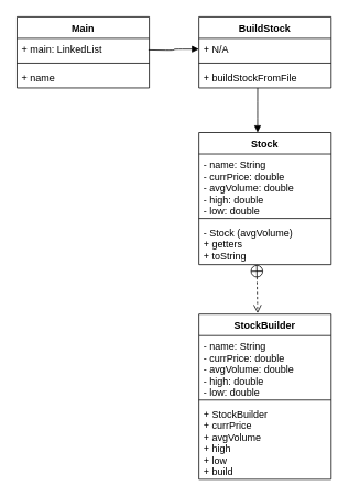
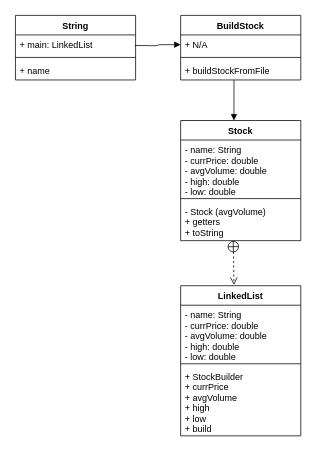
  <mxCell id="0" />
  <mxCell id="1" parent="0" />
- <mxCell id="2" value="Main" style="swimlane;fontStyle=1;align=center;verticalAlign=top;childLayout=stackLayout;horizontal=1;startSize=26;horizontalStack=0;resizeParent=1;resizeParentMax=0;resizeLast=0;collapsible=1;marginBottom=0;" vertex="1" parent="1"><mxGeometry x="20" y="20" width="160" height="86" as="geometry" /></mxCell>
+ <mxCell id="2" value="String" style="swimlane;fontStyle=1;align=center;verticalAlign=top;childLayout=stackLayout;horizontal=1;startSize=26;horizontalStack=0;resizeParent=1;resizeParentMax=0;resizeLast=0;collapsible=1;marginBottom=0;" vertex="1" parent="1"><mxGeometry x="20" y="20" width="160" height="86" as="geometry" /></mxCell>
  <mxCell id="3" value="+ main: LinkedList" style="text;strokeColor=none;fillColor=none;align=left;verticalAlign=top;spacingLeft=4;spacingRight=4;overflow=hidden;rotatable=0;points=[[0,0.5],[1,0.5]];portConstraint=eastwest;" vertex="1" parent="2"><mxGeometry y="26" width="160" height="26" as="geometry" /></mxCell>
  <mxCell id="4" value="" style="line;strokeWidth=1;fillColor=none;align=left;verticalAlign=middle;spacingTop=-1;spacingLeft=3;spacingRight=3;rotatable=0;labelPosition=right;points=[];portConstraint=eastwest;" vertex="1" parent="2"><mxGeometry y="52" width="160" height="8" as="geometry" /></mxCell>
  <mxCell id="5" value="+ name" style="text;strokeColor=none;fillColor=none;align=left;verticalAlign=top;spacingLeft=4;spacingRight=4;overflow=hidden;rotatable=0;points=[[0,0.5],[1,0.5]];portConstraint=eastwest;" vertex="1" parent="2"><mxGeometry y="60" width="160" height="26" as="geometry" /></mxCell>
  <mxCell id="6" value="" style="endArrow=block;endFill=1;html=1;edgeStyle=orthogonalEdgeStyle;align=left;verticalAlign=top;entryX=0;entryY=0.5;entryDx=0;entryDy=0;" edge="1" parent="2" target="8"><mxGeometry x="-1" relative="1" as="geometry"><mxPoint x="159" y="40" as="sourcePoint" /><mxPoint x="159" y="150" as="targetPoint" /></mxGeometry></mxCell>
  <mxCell id="7" value="BuildStock" style="swimlane;fontStyle=1;align=center;verticalAlign=top;childLayout=stackLayout;horizontal=1;startSize=26;horizontalStack=0;resizeParent=1;resizeParentMax=0;resizeLast=0;collapsible=1;marginBottom=0;" vertex="1" parent="1"><mxGeometry x="240" y="20" width="160" height="86" as="geometry" /></mxCell>
  <mxCell id="8" value="+ N/A" style="text;strokeColor=none;fillColor=none;align=left;verticalAlign=top;spacingLeft=4;spacingRight=4;overflow=hidden;rotatable=0;points=[[0,0.5],[1,0.5]];portConstraint=eastwest;" vertex="1" parent="7"><mxGeometry y="26" width="160" height="26" as="geometry" /></mxCell>
  <mxCell id="9" value="" style="line;strokeWidth=1;fillColor=none;align=left;verticalAlign=middle;spacingTop=-1;spacingLeft=3;spacingRight=3;rotatable=0;labelPosition=right;points=[];portConstraint=eastwest;" vertex="1" parent="7"><mxGeometry y="52" width="160" height="8" as="geometry" /></mxCell>
  <mxCell id="10" value="+ buildStockFromFile" style="text;strokeColor=none;fillColor=none;align=left;verticalAlign=top;spacingLeft=4;spacingRight=4;overflow=hidden;rotatable=0;points=[[0,0.5],[1,0.5]];portConstraint=eastwest;" vertex="1" parent="7"><mxGeometry y="60" width="160" height="26" as="geometry" /></mxCell>
  <mxCell id="11" value="Stock" style="swimlane;fontStyle=1;align=center;verticalAlign=top;childLayout=stackLayout;horizontal=1;startSize=26;horizontalStack=0;resizeParent=1;resizeParentMax=0;resizeLast=0;collapsible=1;marginBottom=0;" vertex="1" parent="1"><mxGeometry x="240" y="160" width="160" height="160" as="geometry" /></mxCell>
  <mxCell id="12" value="- name: String&#10;- currPrice: double&#10;- avgVolume: double&#10;- high: double&#10;- low: double" style="text;strokeColor=none;fillColor=none;align=left;verticalAlign=top;spacingLeft=4;spacingRight=4;overflow=hidden;rotatable=0;points=[[0,0.5],[1,0.5]];portConstraint=eastwest;" vertex="1" parent="11"><mxGeometry y="26" width="160" height="74" as="geometry" /></mxCell>
  <mxCell id="13" value="" style="line;strokeWidth=1;fillColor=none;align=left;verticalAlign=middle;spacingTop=-1;spacingLeft=3;spacingRight=3;rotatable=0;labelPosition=right;points=[];portConstraint=eastwest;" vertex="1" parent="11"><mxGeometry y="100" width="160" height="8" as="geometry" /></mxCell>
  <mxCell id="14" value="- Stock (avgVolume)&#10;+ getters&#10;+ toString&#10;&#10;" style="text;strokeColor=none;fillColor=none;align=left;verticalAlign=top;spacingLeft=4;spacingRight=4;overflow=hidden;rotatable=0;points=[[0,0.5],[1,0.5]];portConstraint=eastwest;" vertex="1" parent="11"><mxGeometry y="108" width="160" height="52" as="geometry" /></mxCell>
- <mxCell id="15" value="StockBuilder" style="swimlane;fontStyle=1;align=center;verticalAlign=top;childLayout=stackLayout;horizontal=1;startSize=26;horizontalStack=0;resizeParent=1;resizeParentMax=0;resizeLast=0;collapsible=1;marginBottom=0;" vertex="1" parent="1"><mxGeometry x="240" y="380" width="160" height="200" as="geometry" /></mxCell>
+ <mxCell id="15" value="LinkedList" style="swimlane;fontStyle=1;align=center;verticalAlign=top;childLayout=stackLayout;horizontal=1;startSize=26;horizontalStack=0;resizeParent=1;resizeParentMax=0;resizeLast=0;collapsible=1;marginBottom=0;" vertex="1" parent="1"><mxGeometry x="240" y="380" width="160" height="200" as="geometry" /></mxCell>
  <mxCell id="16" value="- name: String&#10;- currPrice: double&#10;- avgVolume: double&#10;- high: double&#10;- low: double" style="text;strokeColor=none;fillColor=none;align=left;verticalAlign=top;spacingLeft=4;spacingRight=4;overflow=hidden;rotatable=0;points=[[0,0.5],[1,0.5]];portConstraint=eastwest;" vertex="1" parent="15"><mxGeometry y="26" width="160" height="74" as="geometry" /></mxCell>
  <mxCell id="17" value="" style="line;strokeWidth=1;fillColor=none;align=left;verticalAlign=middle;spacingTop=-1;spacingLeft=3;spacingRight=3;rotatable=0;labelPosition=right;points=[];portConstraint=eastwest;" vertex="1" parent="15"><mxGeometry y="100" width="160" height="8" as="geometry" /></mxCell>
  <mxCell id="18" value="+ StockBuilder&#10;+ currPrice&#10;+ avgVolume&#10;+ high&#10;+ low&#10;+ build&#10;&#10;&#10;" style="text;strokeColor=none;fillColor=none;align=left;verticalAlign=top;spacingLeft=4;spacingRight=4;overflow=hidden;rotatable=0;points=[[0,0.5],[1,0.5]];portConstraint=eastwest;" vertex="1" parent="15"><mxGeometry y="108" width="160" height="92" as="geometry" /></mxCell>
  <mxCell id="19" value="" style="endArrow=open;startArrow=circlePlus;endFill=0;startFill=0;endSize=8;html=1;entryX=0.444;entryY=-0.005;entryDx=0;entryDy=0;entryPerimeter=0;dashed=1;" edge="1" parent="1" target="15"><mxGeometry width="160" relative="1" as="geometry"><mxPoint x="310" y="320" as="sourcePoint" /><mxPoint x="470" y="320" as="targetPoint" /></mxGeometry></mxCell>
  <mxCell id="20" value="" style="endArrow=block;endFill=1;html=1;edgeStyle=orthogonalEdgeStyle;align=left;verticalAlign=top;exitX=0.444;exitY=1;exitDx=0;exitDy=0;exitPerimeter=0;" edge="1" parent="1" source="10"><mxGeometry x="-1" relative="1" as="geometry"><mxPoint x="450" y="370" as="sourcePoint" /><mxPoint x="311" y="160" as="targetPoint" /></mxGeometry></mxCell>
